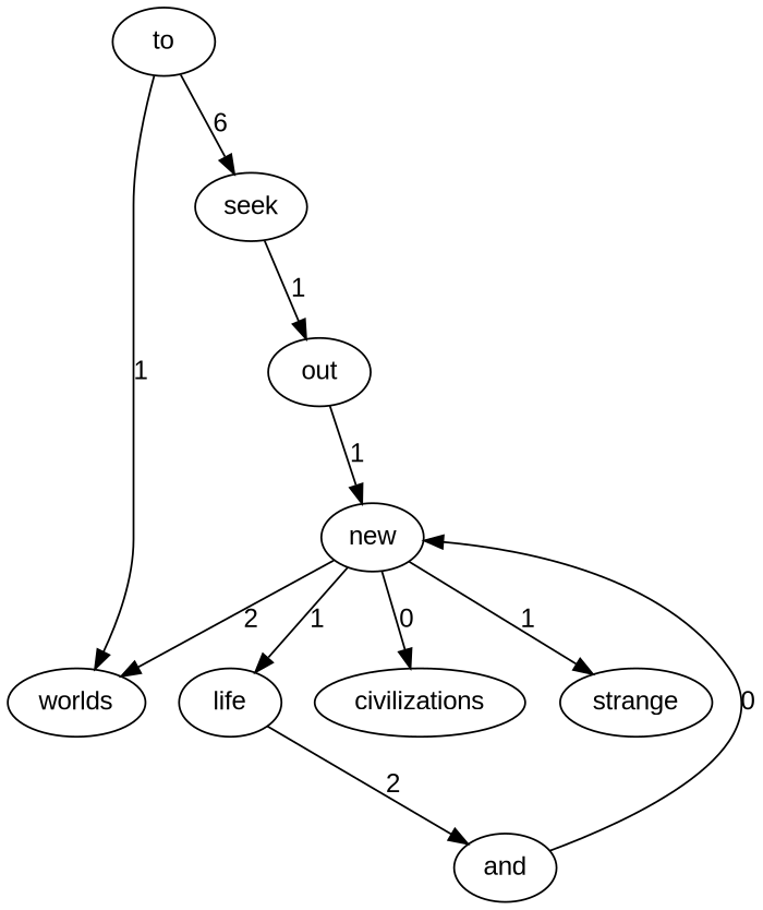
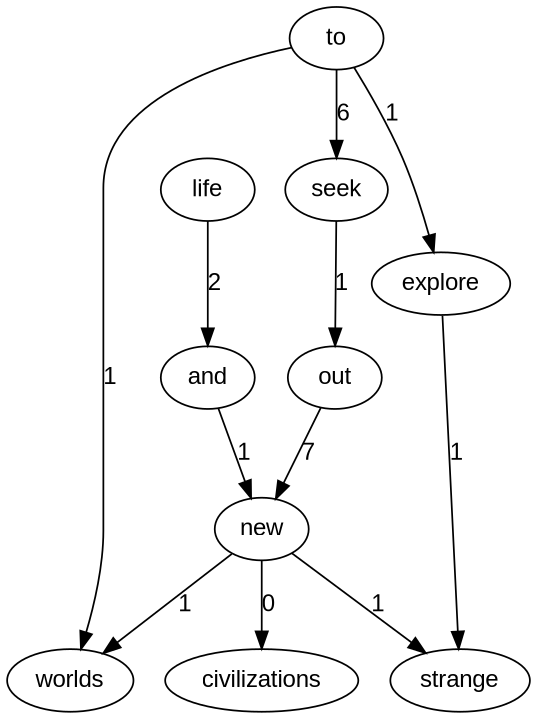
  digraph {
    fontname="Liberation Sans"
    node [fontname="Liberation Sans"]
    edge [fontname="Liberation Sans"]
    new
    worlds
    life
    civilizations
    strange
    and
    to
+   explore
    seek
    out
-   new -> worlds [label=2]
-   new -> life [label=1]
+   new -> worlds [label=1]
    new -> civilizations [label=0]
    new -> strange [label=1]
    life -> and [label=2]
-   and -> new [label=0]
+   and -> new [label=1]
    to -> worlds [label=1]
+   to -> explore [label=1]
    to -> seek [label=6]
+   explore -> strange [label=1]
    seek -> out [label=1]
-   out -> new [label=1]
+   out -> new [label=7]
  }
